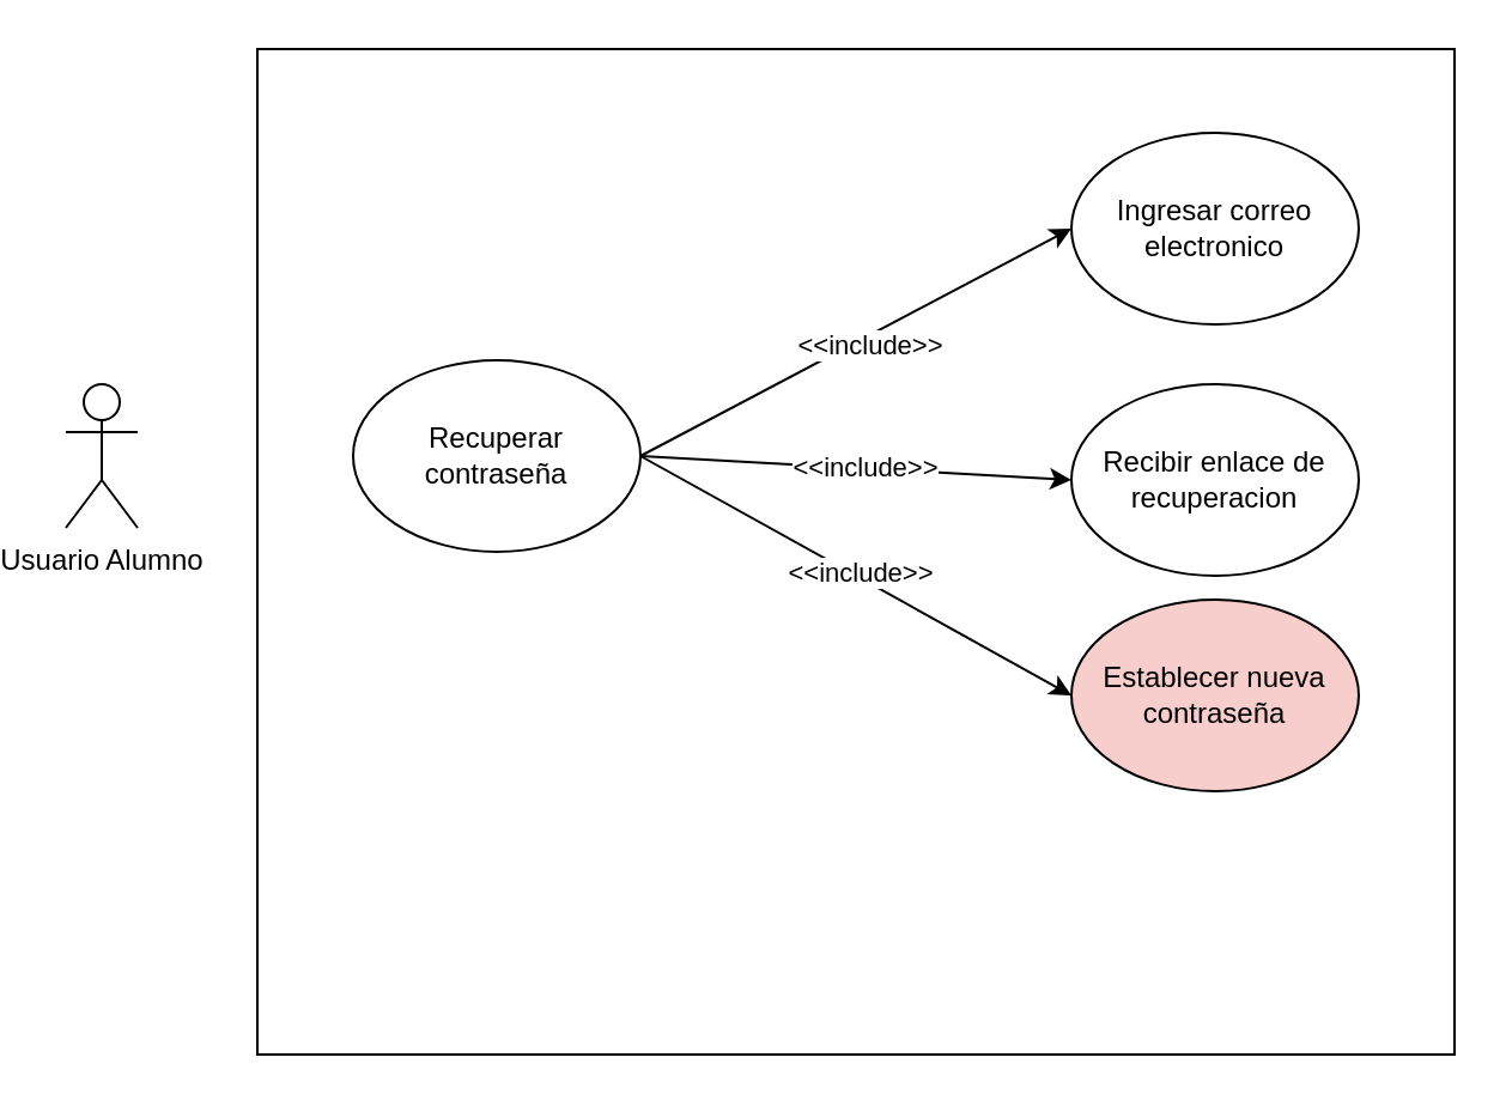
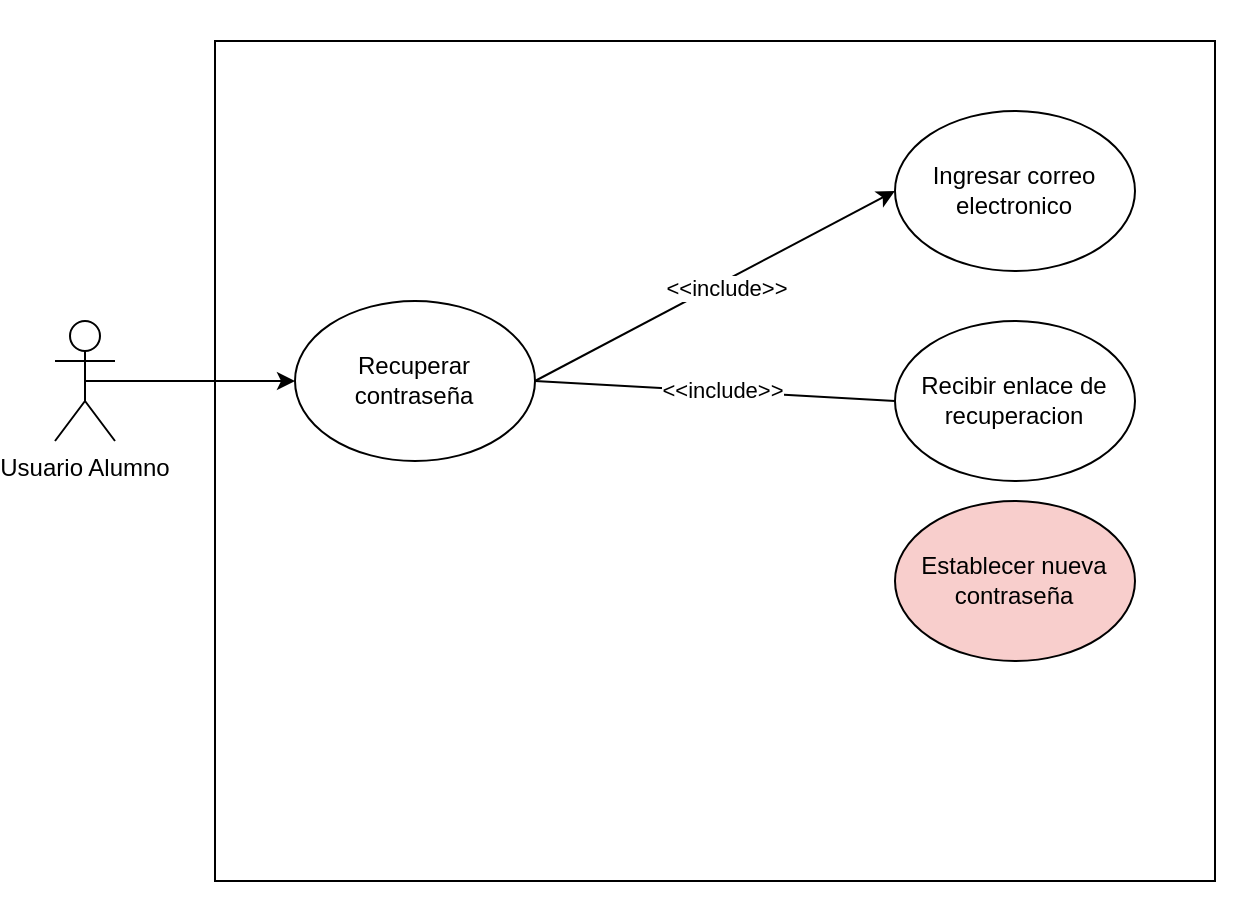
  <mxCell id="0" />
  <mxCell id="1" parent="0" />
  <mxCell id="2" value="" style="rounded=0;whiteSpace=wrap;html=1;" vertex="1" parent="1"><mxGeometry x="100" y="20" width="500" height="420" as="geometry" /></mxCell>
+ <mxCell id="3" style="edgeStyle=none;rounded=0;orthogonalLoop=1;jettySize=auto;html=1;exitX=0.5;exitY=0.5;exitDx=0;exitDy=0;exitPerimeter=0;entryX=0;entryY=0.5;entryDx=0;entryDy=0;" edge="1" parent="1" source="4" target="11"><mxGeometry relative="1" as="geometry" /></mxCell>
  <mxCell id="4" value="Usuario Alumno" style="shape=umlActor;verticalLabelPosition=bottom;verticalAlign=top;html=1;outlineConnect=0;" vertex="1" parent="1"><mxGeometry x="20" y="160" width="30" height="60" as="geometry" /></mxCell>
  <mxCell id="5" style="edgeStyle=none;rounded=0;orthogonalLoop=1;jettySize=auto;html=1;exitX=1;exitY=0.5;exitDx=0;exitDy=0;entryX=0;entryY=0.5;entryDx=0;entryDy=0;" edge="1" parent="1" source="11" target="14"><mxGeometry relative="1" as="geometry" /></mxCell>
  <mxCell id="6" value="&amp;lt;&amp;lt;include&amp;gt;&amp;gt;" style="edgeLabel;html=1;align=center;verticalAlign=middle;resizable=0;points=[];" connectable="0" vertex="1" parent="5"><mxGeometry x="0.042" y="-3" relative="1" as="geometry"><mxPoint as="offset" /></mxGeometry></mxCell>
- <mxCell id="7" style="edgeStyle=none;rounded=0;orthogonalLoop=1;jettySize=auto;html=1;exitX=1;exitY=0.5;exitDx=0;exitDy=0;entryX=0;entryY=0.5;entryDx=0;entryDy=0;" edge="1" parent="1" source="11" target="13"><mxGeometry relative="1" as="geometry" /></mxCell>
+ <mxCell id="7" style="edgeStyle=none;rounded=0;orthogonalLoop=1;jettySize=auto;html=1;exitX=1;exitY=0.5;exitDx=0;exitDy=0;entryX=0;entryY=0.5;entryDx=0;entryDy=0;endArrow=none;" edge="1" parent="1" source="11" target="13"><mxGeometry relative="1" as="geometry" /></mxCell>
  <mxCell id="8" value="&amp;lt;&amp;lt;include&amp;gt;&amp;gt;" style="edgeLabel;html=1;align=center;verticalAlign=middle;resizable=0;points=[];" connectable="0" vertex="1" parent="7"><mxGeometry x="0.044" y="1" relative="1" as="geometry"><mxPoint as="offset" /></mxGeometry></mxCell>
- <mxCell id="9" style="edgeStyle=none;rounded=0;orthogonalLoop=1;jettySize=auto;html=1;exitX=1;exitY=0.5;exitDx=0;exitDy=0;entryX=0;entryY=0.5;entryDx=0;entryDy=0;" edge="1" parent="1" source="11" target="12"><mxGeometry relative="1" as="geometry" /></mxCell>
- <mxCell id="10" value="&amp;lt;&amp;lt;include&amp;gt;&amp;gt;" style="edgeLabel;html=1;align=center;verticalAlign=middle;resizable=0;points=[];" connectable="0" vertex="1" parent="9"><mxGeometry x="0.012" y="2" relative="1" as="geometry"><mxPoint as="offset" /></mxGeometry></mxCell>
  <mxCell id="11" value="Recuperar contraseña" style="ellipse;whiteSpace=wrap;html=1;" vertex="1" parent="1"><mxGeometry x="140" y="150" width="120" height="80" as="geometry" /></mxCell>
  <mxCell id="12" value="Establecer nueva contraseña" style="ellipse;whiteSpace=wrap;html=1;fillColor=#f8cecc;" vertex="1" parent="1"><mxGeometry x="440" y="250" width="120" height="80" as="geometry" /></mxCell>
  <mxCell id="13" value="Recibir enlace de recuperacion" style="ellipse;whiteSpace=wrap;html=1;" vertex="1" parent="1"><mxGeometry x="440" y="160" width="120" height="80" as="geometry" /></mxCell>
  <mxCell id="14" value="Ingresar correo electronico" style="ellipse;whiteSpace=wrap;html=1;" vertex="1" parent="1"><mxGeometry x="440" y="55" width="120" height="80" as="geometry" /></mxCell>
